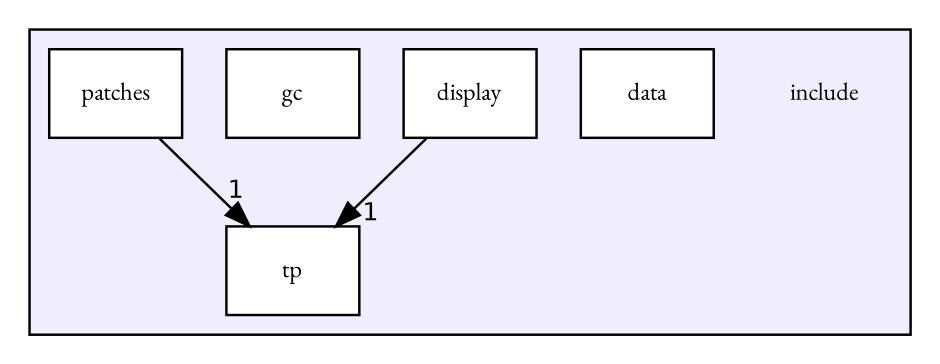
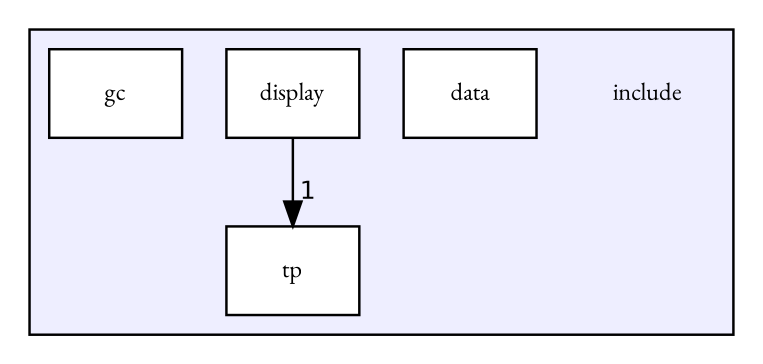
  digraph {
    compound=true
    fontname="EB Garamond"
    node [fontname="EB Garamond" fontsize=10 shape=box fillcolor=white style=filled]
    edge [headlabel=1 labeldistance=1.5 labelfontname=Helvetica labelfontsize=10 fontname="EB Garamond"]
    n1 [label=include shape=plaintext fillcolor="" style=""]
    n2 [label=data]
    n3 [label=display]
    n4 [label=gc]
-   n5 [label=patches]
    n6 [label=tp]
    subgraph cluster_1 {
      bgcolor="#eeeeff"
      pencolor=black
      n1
      n2
      n3
      n4
-     n5
      n6
    }
    n3 -> n6
-   n5 -> n6
  }
